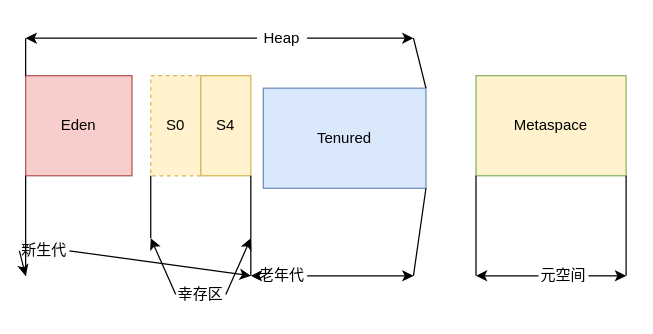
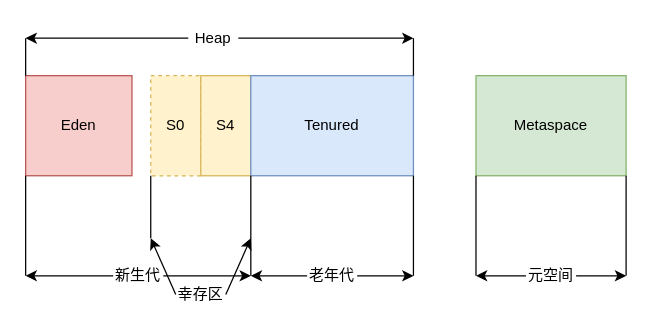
  <mxCell id="0" />
  <mxCell id="1" parent="0" />
  <mxCell id="2" value="Eden" style="rounded=0;whiteSpace=wrap;html=1;fillColor=#f8cecc;strokeColor=#b85450;" vertex="1" parent="1"><mxGeometry x="20" y="60" width="85" height="80" as="geometry" /></mxCell>
  <mxCell id="3" value="S0" style="rounded=0;whiteSpace=wrap;html=1;fillColor=#fff2cc;strokeColor=#d6b656;dashed=1;" vertex="1" parent="1"><mxGeometry x="120" y="60" width="40" height="80" as="geometry" /></mxCell>
  <mxCell id="4" value="S4" style="rounded=0;whiteSpace=wrap;html=1;fillColor=#fff2cc;strokeColor=#d6b656;" vertex="1" parent="1"><mxGeometry x="160" y="60" width="40" height="80" as="geometry" /></mxCell>
- <mxCell id="5" value="Tenured" style="rounded=0;whiteSpace=wrap;html=1;fillColor=#dae8fc;strokeColor=#6c8ebf;" vertex="1" parent="1"><mxGeometry x="210" y="70" width="130" height="80" as="geometry" /></mxCell>
- <mxCell id="6" value="Metaspace" style="rounded=0;whiteSpace=wrap;html=1;fillColor=#fff2cc;strokeColor=#82b366;" vertex="1" parent="1"><mxGeometry x="380" y="60" width="120" height="80" as="geometry" /></mxCell>
+ <mxCell id="5" value="Tenured" style="rounded=0;whiteSpace=wrap;html=1;fillColor=#dae8fc;strokeColor=#6c8ebf;" vertex="1" parent="1"><mxGeometry x="200" y="60" width="130" height="80" as="geometry" /></mxCell>
+ <mxCell id="6" value="Metaspace" style="rounded=0;whiteSpace=wrap;html=1;fillColor=#d5e8d4;strokeColor=#82b366;" vertex="1" parent="1"><mxGeometry x="380" y="60" width="120" height="80" as="geometry" /></mxCell>
  <mxCell id="7" value="" style="endArrow=none;html=1;entryX=0;entryY=1;entryDx=0;entryDy=0;" edge="1" parent="1" target="2"><mxGeometry width="50" height="50" relative="1" as="geometry"><mxPoint x="20" y="220" as="sourcePoint" /><mxPoint x="80" y="170" as="targetPoint" /></mxGeometry></mxCell>
  <mxCell id="8" value="" style="endArrow=none;html=1;entryX=0;entryY=1;entryDx=0;entryDy=0;" edge="1" parent="1" target="3"><mxGeometry width="50" height="50" relative="1" as="geometry"><mxPoint x="120" y="190" as="sourcePoint" /><mxPoint x="30" y="150" as="targetPoint" /></mxGeometry></mxCell>
  <mxCell id="9" value="" style="endArrow=none;html=1;entryX=1;entryY=1;entryDx=0;entryDy=0;" edge="1" parent="1" target="4"><mxGeometry width="50" height="50" relative="1" as="geometry"><mxPoint x="200" y="220" as="sourcePoint" /><mxPoint x="40" y="160" as="targetPoint" /></mxGeometry></mxCell>
  <mxCell id="10" value="" style="endArrow=none;html=1;entryX=1;entryY=1;entryDx=0;entryDy=0;" edge="1" parent="1" target="5"><mxGeometry width="50" height="50" relative="1" as="geometry"><mxPoint x="330" y="220" as="sourcePoint" /><mxPoint x="50" y="170" as="targetPoint" /></mxGeometry></mxCell>
  <mxCell id="11" value="" style="endArrow=none;html=1;entryX=1;entryY=1;entryDx=0;entryDy=0;" edge="1" parent="1" target="6"><mxGeometry width="50" height="50" relative="1" as="geometry"><mxPoint x="500" y="220" as="sourcePoint" /><mxPoint x="60" y="180" as="targetPoint" /></mxGeometry></mxCell>
- <mxCell id="12" value="新生代" style="text;html=1;strokeColor=none;fillColor=none;align=center;verticalAlign=middle;whiteSpace=wrap;rounded=0;" vertex="1" parent="1"><mxGeometry x="15" y="190" width="40" height="20" as="geometry" /></mxCell>
- <mxCell id="13" value="老年代" style="text;html=1;strokeColor=none;fillColor=none;align=center;verticalAlign=middle;whiteSpace=wrap;rounded=0;" vertex="1" parent="1"><mxGeometry x="205" y="210" width="40" height="20" as="geometry" /></mxCell>
- <mxCell id="14" value="元空间" style="text;html=1;strokeColor=none;fillColor=none;align=center;verticalAlign=middle;whiteSpace=wrap;rounded=0;" vertex="1" parent="1"><mxGeometry x="430" y="210" width="40" height="20" as="geometry" /></mxCell>
+ <mxCell id="12" value="新生代" style="text;html=1;strokeColor=none;fillColor=none;align=center;verticalAlign=middle;whiteSpace=wrap;rounded=0;" vertex="1" parent="1"><mxGeometry x="90" y="210" width="40" height="20" as="geometry" /></mxCell>
+ <mxCell id="13" value="老年代" style="text;html=1;strokeColor=none;fillColor=none;align=center;verticalAlign=middle;whiteSpace=wrap;rounded=0;" vertex="1" parent="1"><mxGeometry x="245" y="210" width="40" height="20" as="geometry" /></mxCell>
+ <mxCell id="14" value="元空间" style="text;html=1;strokeColor=none;fillColor=none;align=center;verticalAlign=middle;whiteSpace=wrap;rounded=0;" vertex="1" parent="1"><mxGeometry x="420" y="210" width="40" height="20" as="geometry" /></mxCell>
  <mxCell id="15" value="" style="endArrow=none;html=1;entryX=0;entryY=1;entryDx=0;entryDy=0;" edge="1" parent="1" target="6"><mxGeometry width="50" height="50" relative="1" as="geometry"><mxPoint x="380" y="220" as="sourcePoint" /><mxPoint x="340" y="150" as="targetPoint" /></mxGeometry></mxCell>
  <mxCell id="16" value="幸存区" style="text;html=1;strokeColor=none;fillColor=none;align=center;verticalAlign=middle;whiteSpace=wrap;rounded=0;" vertex="1" parent="1"><mxGeometry x="140" y="225" width="40" height="20" as="geometry" /></mxCell>
  <mxCell id="17" value="" style="endArrow=classic;html=1;exitX=1;exitY=0.5;exitDx=0;exitDy=0;" edge="1" parent="1" source="12"><mxGeometry width="50" height="50" relative="1" as="geometry"><mxPoint x="100" y="290" as="sourcePoint" /><mxPoint x="200" y="220" as="targetPoint" /></mxGeometry></mxCell>
  <mxCell id="18" value="" style="endArrow=classic;html=1;exitX=0;exitY=0.5;exitDx=0;exitDy=0;" edge="1" parent="1" source="12"><mxGeometry width="50" height="50" relative="1" as="geometry"><mxPoint x="140" y="230" as="sourcePoint" /><mxPoint x="20" y="220" as="targetPoint" /></mxGeometry></mxCell>
  <mxCell id="19" value="" style="endArrow=classic;html=1;exitX=1;exitY=0.5;exitDx=0;exitDy=0;" edge="1" parent="1" source="16"><mxGeometry width="50" height="50" relative="1" as="geometry"><mxPoint x="150" y="240" as="sourcePoint" /><mxPoint x="200" y="190" as="targetPoint" /></mxGeometry></mxCell>
  <mxCell id="20" value="" style="endArrow=classic;html=1;exitX=0;exitY=0.5;exitDx=0;exitDy=0;" edge="1" parent="1" source="16"><mxGeometry width="50" height="50" relative="1" as="geometry"><mxPoint x="150" y="240" as="sourcePoint" /><mxPoint x="120" y="190" as="targetPoint" /></mxGeometry></mxCell>
  <mxCell id="21" value="" style="endArrow=classic;html=1;exitX=0;exitY=0.5;exitDx=0;exitDy=0;" edge="1" parent="1" source="13"><mxGeometry width="50" height="50" relative="1" as="geometry"><mxPoint x="170" y="260" as="sourcePoint" /><mxPoint x="200" y="220" as="targetPoint" /></mxGeometry></mxCell>
  <mxCell id="22" value="" style="endArrow=classic;html=1;exitX=1;exitY=0.5;exitDx=0;exitDy=0;" edge="1" parent="1" source="13"><mxGeometry width="50" height="50" relative="1" as="geometry"><mxPoint x="180" y="270" as="sourcePoint" /><mxPoint x="330" y="220" as="targetPoint" /></mxGeometry></mxCell>
  <mxCell id="23" value="" style="endArrow=classic;html=1;exitX=0;exitY=0.5;exitDx=0;exitDy=0;" edge="1" parent="1" source="14"><mxGeometry width="50" height="50" relative="1" as="geometry"><mxPoint x="190" y="280" as="sourcePoint" /><mxPoint x="380" y="220" as="targetPoint" /></mxGeometry></mxCell>
  <mxCell id="24" value="" style="endArrow=classic;html=1;exitX=1;exitY=0.5;exitDx=0;exitDy=0;" edge="1" parent="1" source="14"><mxGeometry width="50" height="50" relative="1" as="geometry"><mxPoint x="430" y="230" as="sourcePoint" /><mxPoint x="500" y="220" as="targetPoint" /></mxGeometry></mxCell>
  <mxCell id="25" value="" style="endArrow=none;html=1;exitX=0;exitY=0;exitDx=0;exitDy=0;" edge="1" parent="1" source="2"><mxGeometry width="50" height="50" relative="1" as="geometry"><mxPoint x="10" y="50" as="sourcePoint" /><mxPoint x="20" y="30" as="targetPoint" /></mxGeometry></mxCell>
  <mxCell id="26" value="" style="endArrow=none;html=1;exitX=1;exitY=0;exitDx=0;exitDy=0;" edge="1" parent="1" source="5"><mxGeometry width="50" height="50" relative="1" as="geometry"><mxPoint x="320" y="40" as="sourcePoint" /><mxPoint x="330" y="30" as="targetPoint" /></mxGeometry></mxCell>
  <mxCell id="27" style="edgeStyle=orthogonalEdgeStyle;rounded=0;orthogonalLoop=1;jettySize=auto;html=1;" edge="1" parent="1" source="29"><mxGeometry relative="1" as="geometry"><mxPoint x="20" y="30" as="targetPoint" /></mxGeometry></mxCell>
  <mxCell id="28" style="edgeStyle=orthogonalEdgeStyle;rounded=0;orthogonalLoop=1;jettySize=auto;html=1;" edge="1" parent="1" source="29"><mxGeometry relative="1" as="geometry"><mxPoint x="330" y="30" as="targetPoint" /></mxGeometry></mxCell>
- <mxCell id="29" value="Heap" style="text;html=1;strokeColor=none;fillColor=none;align=center;verticalAlign=middle;whiteSpace=wrap;rounded=0;" vertex="1" parent="1"><mxGeometry x="205" y="20" width="40" height="20" as="geometry" /></mxCell>
+ <mxCell id="29" value="Heap" style="text;html=1;strokeColor=none;fillColor=none;align=center;verticalAlign=middle;whiteSpace=wrap;rounded=0;" vertex="1" parent="1"><mxGeometry x="150" y="20" width="40" height="20" as="geometry" /></mxCell>
